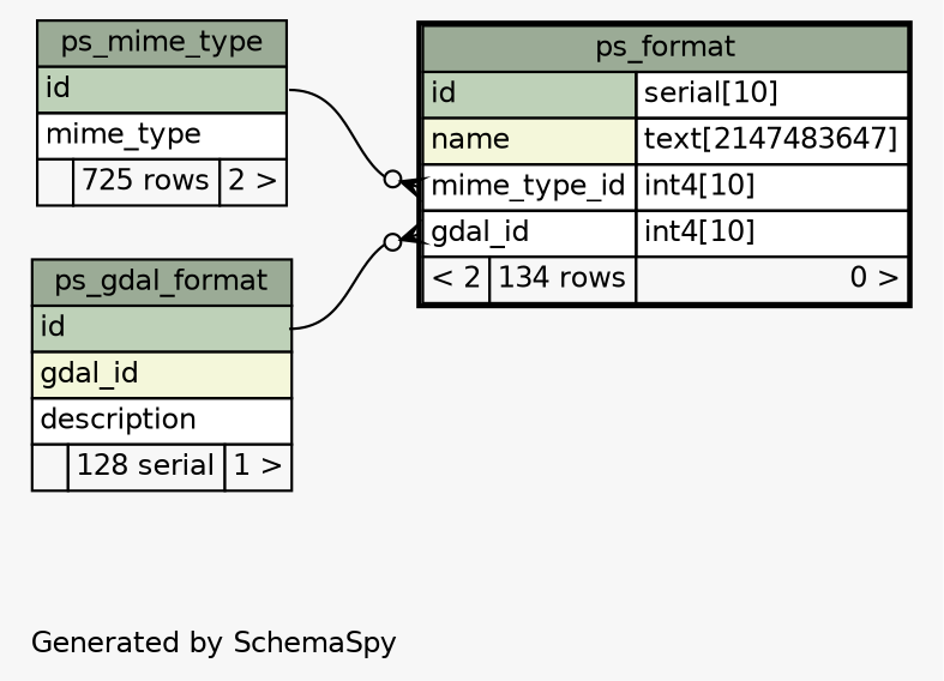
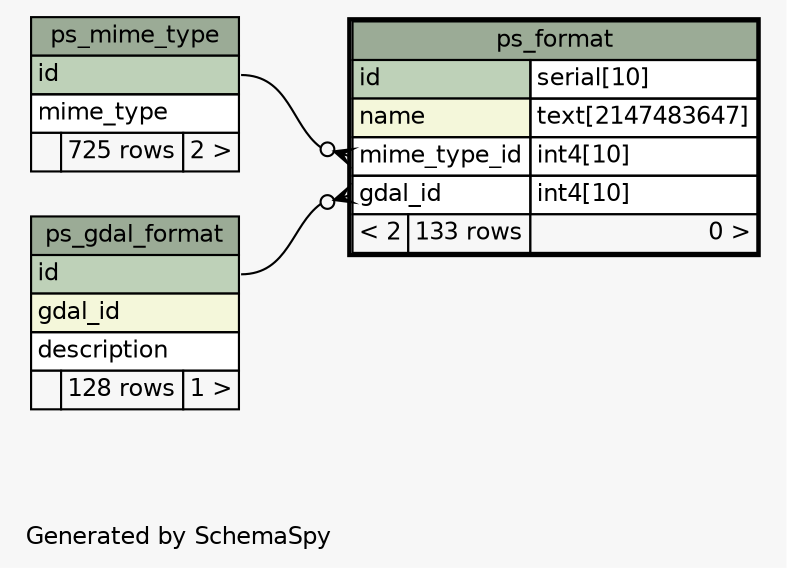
  digraph {
    bgcolor="#f7f7f7"
    fontname=Helvetica
    fontsize=11
    label="\nGenerated by SchemaSpy"
    labeljust=l
    nodesep=0.18
    rankdir=RL
    ranksep=0.46
    node [fontname=Helvetica fontsize=11 shape=plaintext]
    edge [arrowhead=none arrowsize=0.8 arrowtail=crowodot dir=back headport="id:e"]
-   n1 [label=<     <TABLE BORDER="2" CELLBORDER="1" CELLSPACING="0" BGCOLOR="#ffffff">       <TR><TD COLSPAN="3" BGCOLOR="#9bab96" ALIGN="CENTER">ps_format</TD></TR>       <TR><TD PORT="id" COLSPAN="2" BGCOLOR="#bed1b8" ALIGN="LEFT">id</TD><TD PORT="id.type" ALIGN="LEFT">serial[10]</TD></TR>       <TR><TD PORT="name" COLSPAN="2" BGCOLOR="#f4f7da" ALIGN="LEFT">name</TD><TD PORT="name.type" ALIGN="LEFT">text[2147483647]</TD></TR>       <TR><TD PORT="mime_type_id" COLSPAN="2" ALIGN="LEFT">mime_type_id</TD><TD PORT="mime_type_id.type" ALIGN="LEFT">int4[10]</TD></TR>       <TR><TD PORT="gdal_id" COLSPAN="2" ALIGN="LEFT">gdal_id</TD><TD PORT="gdal_id.type" ALIGN="LEFT">int4[10]</TD></TR>       <TR><TD ALIGN="LEFT" BGCOLOR="#f7f7f7">&lt; 2</TD><TD ALIGN="RIGHT" BGCOLOR="#f7f7f7">134 rows</TD><TD ALIGN="RIGHT" BGCOLOR="#f7f7f7">0 &gt;</TD></TR>     </TABLE>>]
-   n2 [label=<     <TABLE BORDER="0" CELLBORDER="1" CELLSPACING="0" BGCOLOR="#ffffff">       <TR><TD COLSPAN="3" BGCOLOR="#9bab96" ALIGN="CENTER">ps_gdal_format</TD></TR>       <TR><TD PORT="id" COLSPAN="3" BGCOLOR="#bed1b8" ALIGN="LEFT">id</TD></TR>       <TR><TD PORT="gdal_id" COLSPAN="3" BGCOLOR="#f4f7da" ALIGN="LEFT">gdal_id</TD></TR>       <TR><TD PORT="description" COLSPAN="3" ALIGN="LEFT">description</TD></TR>       <TR><TD ALIGN="LEFT" BGCOLOR="#f7f7f7">  </TD><TD ALIGN="RIGHT" BGCOLOR="#f7f7f7">128 serial</TD><TD ALIGN="RIGHT" BGCOLOR="#f7f7f7">1 &gt;</TD></TR>     </TABLE>>]
+   n1 [label=<     <TABLE BORDER="2" CELLBORDER="1" CELLSPACING="0" BGCOLOR="#ffffff">       <TR><TD COLSPAN="3" BGCOLOR="#9bab96" ALIGN="CENTER">ps_format</TD></TR>       <TR><TD PORT="id" COLSPAN="2" BGCOLOR="#bed1b8" ALIGN="LEFT">id</TD><TD PORT="id.type" ALIGN="LEFT">serial[10]</TD></TR>       <TR><TD PORT="name" COLSPAN="2" BGCOLOR="#f4f7da" ALIGN="LEFT">name</TD><TD PORT="name.type" ALIGN="LEFT">text[2147483647]</TD></TR>       <TR><TD PORT="mime_type_id" COLSPAN="2" ALIGN="LEFT">mime_type_id</TD><TD PORT="mime_type_id.type" ALIGN="LEFT">int4[10]</TD></TR>       <TR><TD PORT="gdal_id" COLSPAN="2" ALIGN="LEFT">gdal_id</TD><TD PORT="gdal_id.type" ALIGN="LEFT">int4[10]</TD></TR>       <TR><TD ALIGN="LEFT" BGCOLOR="#f7f7f7">&lt; 2</TD><TD ALIGN="RIGHT" BGCOLOR="#f7f7f7">133 rows</TD><TD ALIGN="RIGHT" BGCOLOR="#f7f7f7">0 &gt;</TD></TR>     </TABLE>>]
+   n2 [label=<     <TABLE BORDER="0" CELLBORDER="1" CELLSPACING="0" BGCOLOR="#ffffff">       <TR><TD COLSPAN="3" BGCOLOR="#9bab96" ALIGN="CENTER">ps_gdal_format</TD></TR>       <TR><TD PORT="id" COLSPAN="3" BGCOLOR="#bed1b8" ALIGN="LEFT">id</TD></TR>       <TR><TD PORT="gdal_id" COLSPAN="3" BGCOLOR="#f4f7da" ALIGN="LEFT">gdal_id</TD></TR>       <TR><TD PORT="description" COLSPAN="3" ALIGN="LEFT">description</TD></TR>       <TR><TD ALIGN="LEFT" BGCOLOR="#f7f7f7">  </TD><TD ALIGN="RIGHT" BGCOLOR="#f7f7f7">128 rows</TD><TD ALIGN="RIGHT" BGCOLOR="#f7f7f7">1 &gt;</TD></TR>     </TABLE>>]
    n3 [label=<     <TABLE BORDER="0" CELLBORDER="1" CELLSPACING="0" BGCOLOR="#ffffff">       <TR><TD COLSPAN="3" BGCOLOR="#9bab96" ALIGN="CENTER">ps_mime_type</TD></TR>       <TR><TD PORT="id" COLSPAN="3" BGCOLOR="#bed1b8" ALIGN="LEFT">id</TD></TR>       <TR><TD PORT="mime_type" COLSPAN="3" ALIGN="LEFT">mime_type</TD></TR>       <TR><TD ALIGN="LEFT" BGCOLOR="#f7f7f7">  </TD><TD ALIGN="RIGHT" BGCOLOR="#f7f7f7">725 rows</TD><TD ALIGN="RIGHT" BGCOLOR="#f7f7f7">2 &gt;</TD></TR>     </TABLE>>]
    n1 -> n2 [tailport="gdal_id:w"]
    n1 -> n3 [tailport="mime_type_id:w"]
  }
